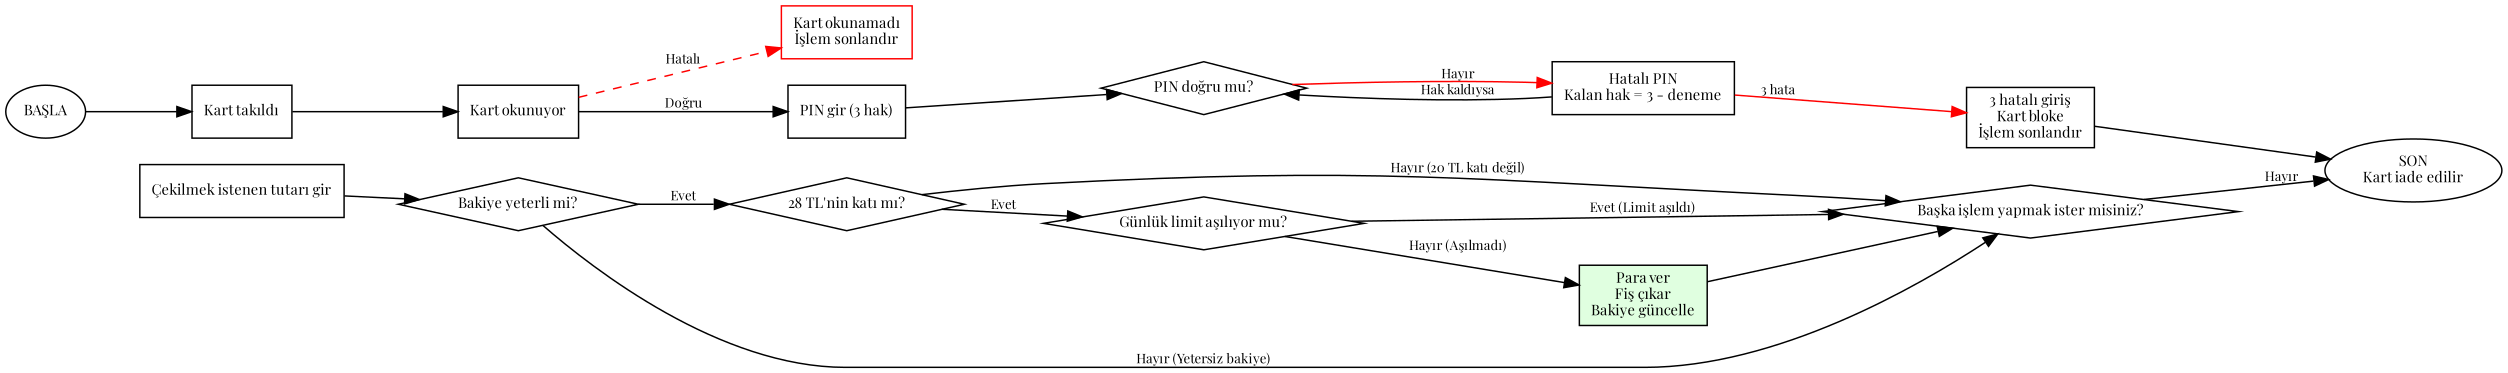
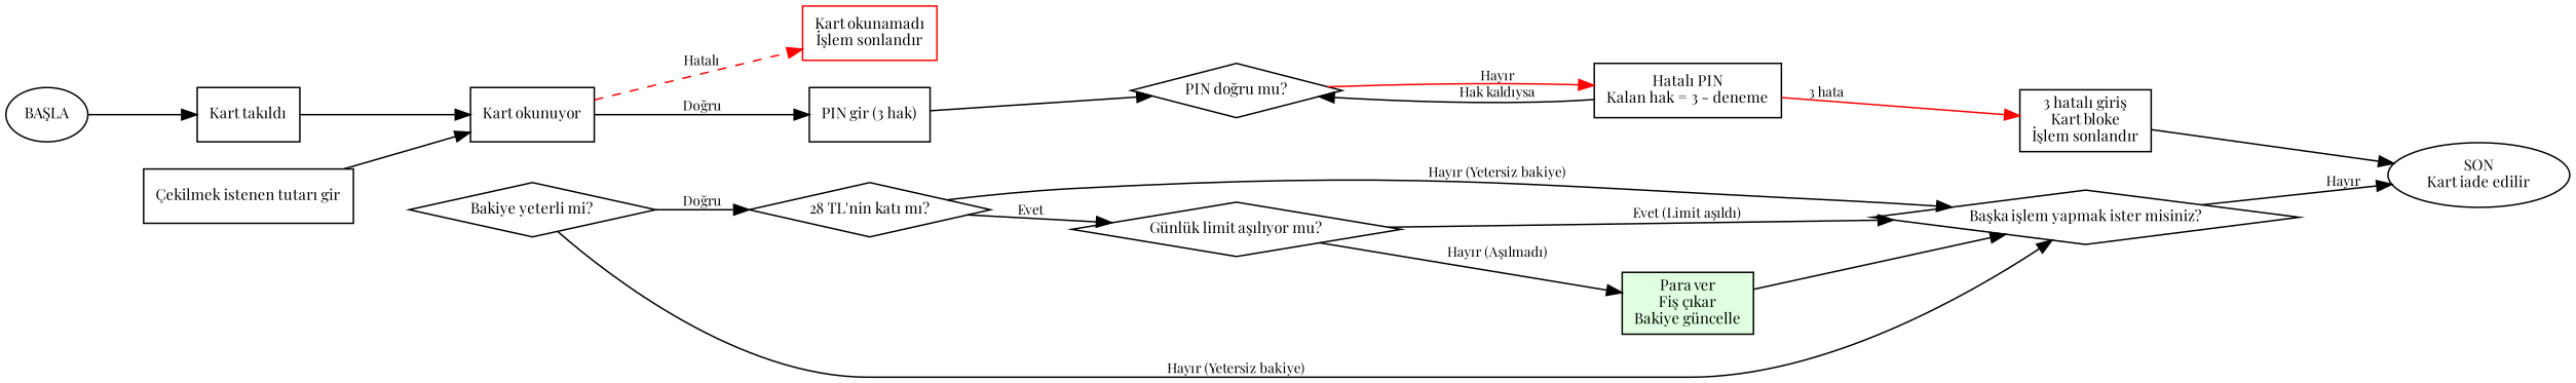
  digraph {
    fontname="Playfair Display"
    rankdir=LR
    node [fontname="Playfair Display" fontsize=10 shape=box]
    edge [fontname="Playfair Display" fontsize=9]
    n1 [label="BAŞLA" shape=oval]
    n2 [label="Kart takıldı"]
    n3 [label="Kart okunuyor"]
    n4 [color=red label="Kart okunamadı\nİşlem sonlandır"]
    n5 [label="PIN gir (3 hak)"]
    n6 [label="PIN doğru mu?" shape=diamond]
    n7 [label="Hatalı PIN\nKalan hak = 3 - deneme"]
    n8 [color=black label="3 hatalı giriş\nKart bloke\nİşlem sonlandır"]
    n9 [label="SON\nKart iade edilir" shape=oval]
    n10 [label="Çekilmek istenen tutarı gir"]
    n11 [label="Bakiye yeterli mi?" shape=diamond]
    n12 [label="28 TL'nin katı mı?" shape=diamond]
    n13 [label="Başka işlem yapmak ister misiniz?" shape=diamond]
    n14 [label="Günlük limit aşılıyor mu?" shape=diamond]
    n15 [fillcolor="#e0ffe0" label="Para ver\nFiş çıkar\nBakiye güncelle" style=filled]
    n1 -> n2
    n2 -> n3
    n3 -> n4 [color=red label="Hatalı" style=dashed]
    n3 -> n5 [label="Doğru"]
    n5 -> n6
    n6 -> n7 [color=red label="Hayır"]
    n7 -> n6 [label="Hak kaldıysa"]
    n7 -> n8 [color=red label="3 hata"]
    n8 -> n9
-   n10 -> n11
-   n11 -> n12 [label=Evet]
+   n10 -> n3
+   n11 -> n12 [label="Doğru"]
    n11 -> n13 [label="Hayır (Yetersiz bakiye)"]
-   n12 -> n13 [label="Hayır (20 TL katı değil)"]
+   n12 -> n13 [label="Hayır (Yetersiz bakiye)"]
    n12 -> n14 [label=Evet]
    n13 -> n9 [label="Hayır"]
    n14 -> n13 [label="Evet (Limit aşıldı)"]
    n14 -> n15 [label="Hayır (Aşılmadı)"]
    n15 -> n13
  }
